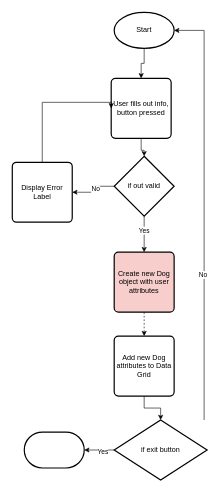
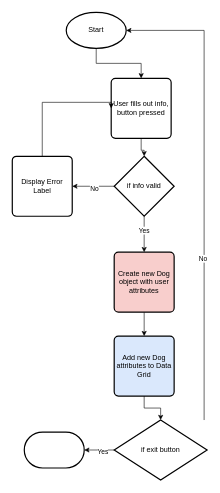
  <mxCell id="0" />
  <mxCell id="1" parent="0" />
  <mxCell id="2" style="edgeStyle=orthogonalEdgeStyle;rounded=0;orthogonalLoop=1;jettySize=auto;html=1;entryX=0.5;entryY=0;entryDx=0;entryDy=0;" edge="1" parent="1" source="3" target="5"><mxGeometry relative="1" as="geometry" /></mxCell>
- <mxCell id="3" value="Start" style="strokeWidth=2;html=1;shape=mxgraph.flowchart.start_1;whiteSpace=wrap;" vertex="1" parent="1"><mxGeometry x="190" y="20" width="100" height="60" as="geometry" /></mxCell>
+ <mxCell id="3" value="Start" style="strokeWidth=2;html=1;shape=mxgraph.flowchart.start_1;whiteSpace=wrap;" vertex="1" parent="1"><mxGeometry x="110" y="20" width="100" height="60" as="geometry" /></mxCell>
  <mxCell id="4" style="edgeStyle=orthogonalEdgeStyle;rounded=0;orthogonalLoop=1;jettySize=auto;html=1;entryX=0.5;entryY=0;entryDx=0;entryDy=0;entryPerimeter=0;" edge="1" parent="1" source="5" target="10"><mxGeometry relative="1" as="geometry" /></mxCell>
  <mxCell id="5" value="User fills out info, button pressed" style="rounded=1;whiteSpace=wrap;html=1;absoluteArcSize=1;arcSize=14;strokeWidth=2;" vertex="1" parent="1"><mxGeometry x="185" y="130" width="100" height="100" as="geometry" /></mxCell>
  <mxCell id="6" style="edgeStyle=orthogonalEdgeStyle;rounded=0;orthogonalLoop=1;jettySize=auto;html=1;entryX=1;entryY=0.5;entryDx=0;entryDy=0;" edge="1" parent="1" source="10" target="12"><mxGeometry relative="1" as="geometry" /></mxCell>
  <mxCell id="7" value="No" style="edgeLabel;html=1;align=center;verticalAlign=middle;resizable=0;points=[];" vertex="1" connectable="0" parent="6"><mxGeometry x="-0.029" y="3" relative="1" as="geometry"><mxPoint as="offset" /></mxGeometry></mxCell>
  <mxCell id="8" style="edgeStyle=orthogonalEdgeStyle;rounded=0;orthogonalLoop=1;jettySize=auto;html=1;entryX=0.5;entryY=0;entryDx=0;entryDy=0;" edge="1" parent="1" source="10" target="14"><mxGeometry relative="1" as="geometry" /></mxCell>
  <mxCell id="9" value="Yes" style="edgeLabel;html=1;align=center;verticalAlign=middle;resizable=0;points=[];" vertex="1" connectable="0" parent="8"><mxGeometry x="-0.233" y="-1" relative="1" as="geometry"><mxPoint as="offset" /></mxGeometry></mxCell>
- <mxCell id="10" value="if out valid" style="strokeWidth=2;html=1;shape=mxgraph.flowchart.decision;whiteSpace=wrap;" vertex="1" parent="1"><mxGeometry x="190" y="260" width="100" height="100" as="geometry" /></mxCell>
+ <mxCell id="10" value="if info valid" style="strokeWidth=2;html=1;shape=mxgraph.flowchart.decision;whiteSpace=wrap;" vertex="1" parent="1"><mxGeometry x="190" y="260" width="100" height="100" as="geometry" /></mxCell>
  <mxCell id="11" style="edgeStyle=orthogonalEdgeStyle;rounded=0;orthogonalLoop=1;jettySize=auto;html=1;entryX=0;entryY=0.5;entryDx=0;entryDy=0;" edge="1" parent="1" source="12" target="5"><mxGeometry relative="1" as="geometry"><Array as="points"><mxPoint x="70" y="170" /></Array></mxGeometry></mxCell>
- <mxCell id="12" value="Display Error Label" style="rounded=1;whiteSpace=wrap;html=1;absoluteArcSize=1;arcSize=14;strokeWidth=2;" vertex="1" parent="1"><mxGeometry x="20" y="270" width="100" height="100" as="geometry" /></mxCell>
- <mxCell id="13" style="edgeStyle=orthogonalEdgeStyle;rounded=0;orthogonalLoop=1;jettySize=auto;html=1;entryX=0.5;entryY=0;entryDx=0;entryDy=0;dashed=1;" edge="1" parent="1" source="14" target="16"><mxGeometry relative="1" as="geometry" /></mxCell>
+ <mxCell id="12" value="Display Error Label" style="rounded=1;whiteSpace=wrap;html=1;absoluteArcSize=1;arcSize=14;strokeWidth=2;" vertex="1" parent="1"><mxGeometry x="20" y="260" width="100" height="100" as="geometry" /></mxCell>
+ <mxCell id="13" style="edgeStyle=orthogonalEdgeStyle;rounded=0;orthogonalLoop=1;jettySize=auto;html=1;entryX=0.5;entryY=0;entryDx=0;entryDy=0;" edge="1" parent="1" source="14" target="16"><mxGeometry relative="1" as="geometry" /></mxCell>
  <mxCell id="14" value="Create new Dog object with user attributes" style="rounded=1;whiteSpace=wrap;html=1;absoluteArcSize=1;arcSize=14;strokeWidth=2;fillColor=#f8cecc;" vertex="1" parent="1"><mxGeometry x="190" y="420" width="100" height="100" as="geometry" /></mxCell>
  <mxCell id="15" style="edgeStyle=orthogonalEdgeStyle;rounded=0;orthogonalLoop=1;jettySize=auto;html=1;entryX=0.5;entryY=0;entryDx=0;entryDy=0;entryPerimeter=0;" edge="1" parent="1" source="16" target="21"><mxGeometry relative="1" as="geometry" /></mxCell>
- <mxCell id="16" value="Add new Dog attributes to Data Grid" style="rounded=1;whiteSpace=wrap;html=1;absoluteArcSize=1;arcSize=14;strokeWidth=2;" vertex="1" parent="1"><mxGeometry x="190" y="560" width="100" height="100" as="geometry" /></mxCell>
+ <mxCell id="16" value="Add new Dog attributes to Data Grid" style="rounded=1;whiteSpace=wrap;html=1;absoluteArcSize=1;arcSize=14;strokeWidth=2;fillColor=#dae8fc;" vertex="1" parent="1"><mxGeometry x="190" y="560" width="100" height="100" as="geometry" /></mxCell>
  <mxCell id="17" style="edgeStyle=orthogonalEdgeStyle;rounded=0;orthogonalLoop=1;jettySize=auto;html=1;entryX=1;entryY=0.5;entryDx=0;entryDy=0;entryPerimeter=0;" edge="1" parent="1" source="21" target="22"><mxGeometry relative="1" as="geometry" /></mxCell>
  <mxCell id="18" value="Yes" style="edgeLabel;html=1;align=center;verticalAlign=middle;resizable=0;points=[];" vertex="1" connectable="0" parent="17"><mxGeometry x="-0.2" y="2" relative="1" as="geometry"><mxPoint as="offset" /></mxGeometry></mxCell>
  <mxCell id="19" style="edgeStyle=orthogonalEdgeStyle;rounded=0;orthogonalLoop=1;jettySize=auto;html=1;entryX=1;entryY=0.5;entryDx=0;entryDy=0;entryPerimeter=0;" edge="1" parent="1" source="21" target="3"><mxGeometry relative="1" as="geometry"><mxPoint x="370" y="130" as="targetPoint" /><Array as="points"><mxPoint x="340" y="750" /><mxPoint x="340" y="50" /></Array></mxGeometry></mxCell>
  <mxCell id="20" value="No" style="edgeLabel;html=1;align=center;verticalAlign=middle;resizable=0;points=[];" vertex="1" connectable="0" parent="19"><mxGeometry x="-0.307" y="3" relative="1" as="geometry"><mxPoint as="offset" /></mxGeometry></mxCell>
  <mxCell id="21" value="if exit button" style="strokeWidth=2;html=1;shape=mxgraph.flowchart.decision;whiteSpace=wrap;" vertex="1" parent="1"><mxGeometry x="190" y="700" width="155" height="100" as="geometry" /></mxCell>
  <mxCell id="22" value="" style="strokeWidth=2;html=1;shape=mxgraph.flowchart.terminator;whiteSpace=wrap;" vertex="1" parent="1"><mxGeometry x="40" y="720" width="100" height="60" as="geometry" /></mxCell>
